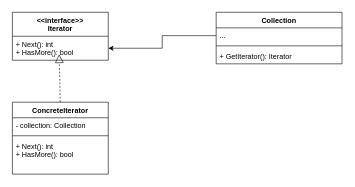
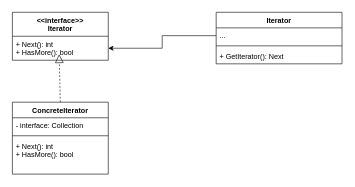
  <mxCell id="0" />
  <mxCell id="1" parent="0" />
  <mxCell id="2" value="&lt;&lt;interface&gt;&gt;&#10;Iterator" style="swimlane;fontStyle=1;align=center;verticalAlign=top;childLayout=stackLayout;horizontal=1;startSize=40;horizontalStack=0;resizeParent=1;resizeParentMax=0;resizeLast=0;collapsible=1;marginBottom=0;" vertex="1" parent="1"><mxGeometry x="20" y="20" width="160" height="80" as="geometry" /></mxCell>
  <mxCell id="3" value="+ Next(): int&#10;+ HasMore(): bool" style="text;strokeColor=none;fillColor=none;align=left;verticalAlign=top;spacingLeft=4;spacingRight=4;overflow=hidden;rotatable=0;points=[[0,0.5],[1,0.5]];portConstraint=eastwest;" vertex="1" parent="2"><mxGeometry y="40" width="160" height="40" as="geometry" /></mxCell>
- <mxCell id="4" value="Collection" style="swimlane;fontStyle=1;align=center;verticalAlign=top;childLayout=stackLayout;horizontal=1;startSize=26;horizontalStack=0;resizeParent=1;resizeParentMax=0;resizeLast=0;collapsible=1;marginBottom=0;" vertex="1" parent="1"><mxGeometry x="360" y="20" width="210" height="86" as="geometry" /></mxCell>
+ <mxCell id="4" value="Iterator" style="swimlane;fontStyle=1;align=center;verticalAlign=top;childLayout=stackLayout;horizontal=1;startSize=26;horizontalStack=0;resizeParent=1;resizeParentMax=0;resizeLast=0;collapsible=1;marginBottom=0;" vertex="1" parent="1"><mxGeometry x="360" y="20" width="210" height="86" as="geometry" /></mxCell>
  <mxCell id="5" value="..." style="text;strokeColor=none;fillColor=none;align=left;verticalAlign=top;spacingLeft=4;spacingRight=4;overflow=hidden;rotatable=0;points=[[0,0.5],[1,0.5]];portConstraint=eastwest;" vertex="1" parent="4"><mxGeometry y="26" width="210" height="26" as="geometry" /></mxCell>
  <mxCell id="6" value="" style="line;strokeWidth=1;fillColor=none;align=left;verticalAlign=middle;spacingTop=-1;spacingLeft=3;spacingRight=3;rotatable=0;labelPosition=right;points=[];portConstraint=eastwest;" vertex="1" parent="4"><mxGeometry y="52" width="210" height="8" as="geometry" /></mxCell>
- <mxCell id="7" value="+ GetIterator(): Iterator" style="text;strokeColor=none;fillColor=none;align=left;verticalAlign=top;spacingLeft=4;spacingRight=4;overflow=hidden;rotatable=0;points=[[0,0.5],[1,0.5]];portConstraint=eastwest;" vertex="1" parent="4"><mxGeometry y="60" width="210" height="26" as="geometry" /></mxCell>
+ <mxCell id="7" value="+ GetIterator(): Next" style="text;strokeColor=none;fillColor=none;align=left;verticalAlign=top;spacingLeft=4;spacingRight=4;overflow=hidden;rotatable=0;points=[[0,0.5],[1,0.5]];portConstraint=eastwest;" vertex="1" parent="4"><mxGeometry y="60" width="210" height="26" as="geometry" /></mxCell>
  <mxCell id="8" value="ConcreteIterator" style="swimlane;fontStyle=1;align=center;verticalAlign=top;childLayout=stackLayout;horizontal=1;startSize=26;horizontalStack=0;resizeParent=1;resizeParentMax=0;resizeLast=0;collapsible=1;marginBottom=0;" vertex="1" parent="1"><mxGeometry x="20" y="170" width="160" height="120" as="geometry" /></mxCell>
- <mxCell id="9" value="- collection: Collection" style="text;strokeColor=none;fillColor=none;align=left;verticalAlign=top;spacingLeft=4;spacingRight=4;overflow=hidden;rotatable=0;points=[[0,0.5],[1,0.5]];portConstraint=eastwest;" vertex="1" parent="8"><mxGeometry y="26" width="160" height="26" as="geometry" /></mxCell>
+ <mxCell id="9" value="- interface: Collection" style="text;strokeColor=none;fillColor=none;align=left;verticalAlign=top;spacingLeft=4;spacingRight=4;overflow=hidden;rotatable=0;points=[[0,0.5],[1,0.5]];portConstraint=eastwest;" vertex="1" parent="8"><mxGeometry y="26" width="160" height="26" as="geometry" /></mxCell>
  <mxCell id="10" value="" style="line;strokeWidth=1;fillColor=none;align=left;verticalAlign=middle;spacingTop=-1;spacingLeft=3;spacingRight=3;rotatable=0;labelPosition=right;points=[];portConstraint=eastwest;" vertex="1" parent="8"><mxGeometry y="52" width="160" height="8" as="geometry" /></mxCell>
  <mxCell id="11" value="+ Next(): int&#10;+ HasMore(): bool" style="text;strokeColor=none;fillColor=none;align=left;verticalAlign=top;spacingLeft=4;spacingRight=4;overflow=hidden;rotatable=0;points=[[0,0.5],[1,0.5]];portConstraint=eastwest;" vertex="1" parent="8"><mxGeometry y="60" width="160" height="60" as="geometry" /></mxCell>
  <mxCell id="12" value="" style="endArrow=block;dashed=1;endFill=0;endSize=12;html=1;exitX=0.5;exitY=0;exitDx=0;exitDy=0;" edge="1" parent="1" source="8"><mxGeometry width="160" relative="1" as="geometry"><mxPoint x="230" y="370" as="sourcePoint" /><mxPoint x="98" y="90" as="targetPoint" /></mxGeometry></mxCell>
  <mxCell id="13" style="edgeStyle=orthogonalEdgeStyle;rounded=0;orthogonalLoop=1;jettySize=auto;html=1;exitX=0;exitY=0.5;exitDx=0;exitDy=0;entryX=1;entryY=0.5;entryDx=0;entryDy=0;" edge="1" parent="1" source="5" target="3"><mxGeometry relative="1" as="geometry" /></mxCell>
